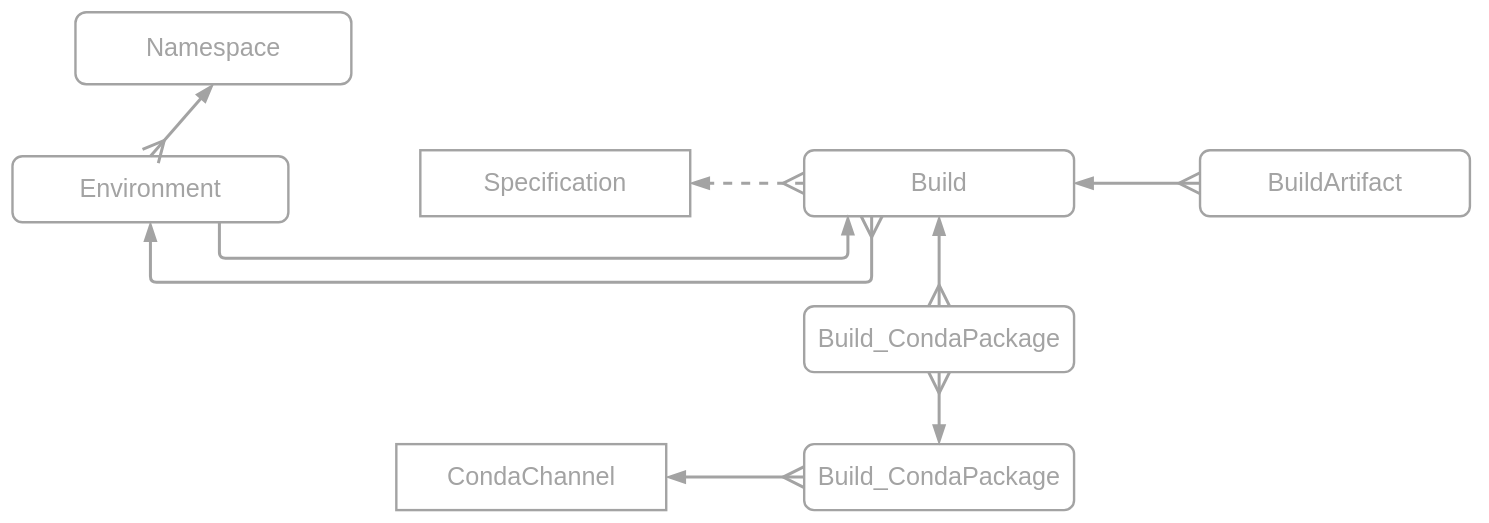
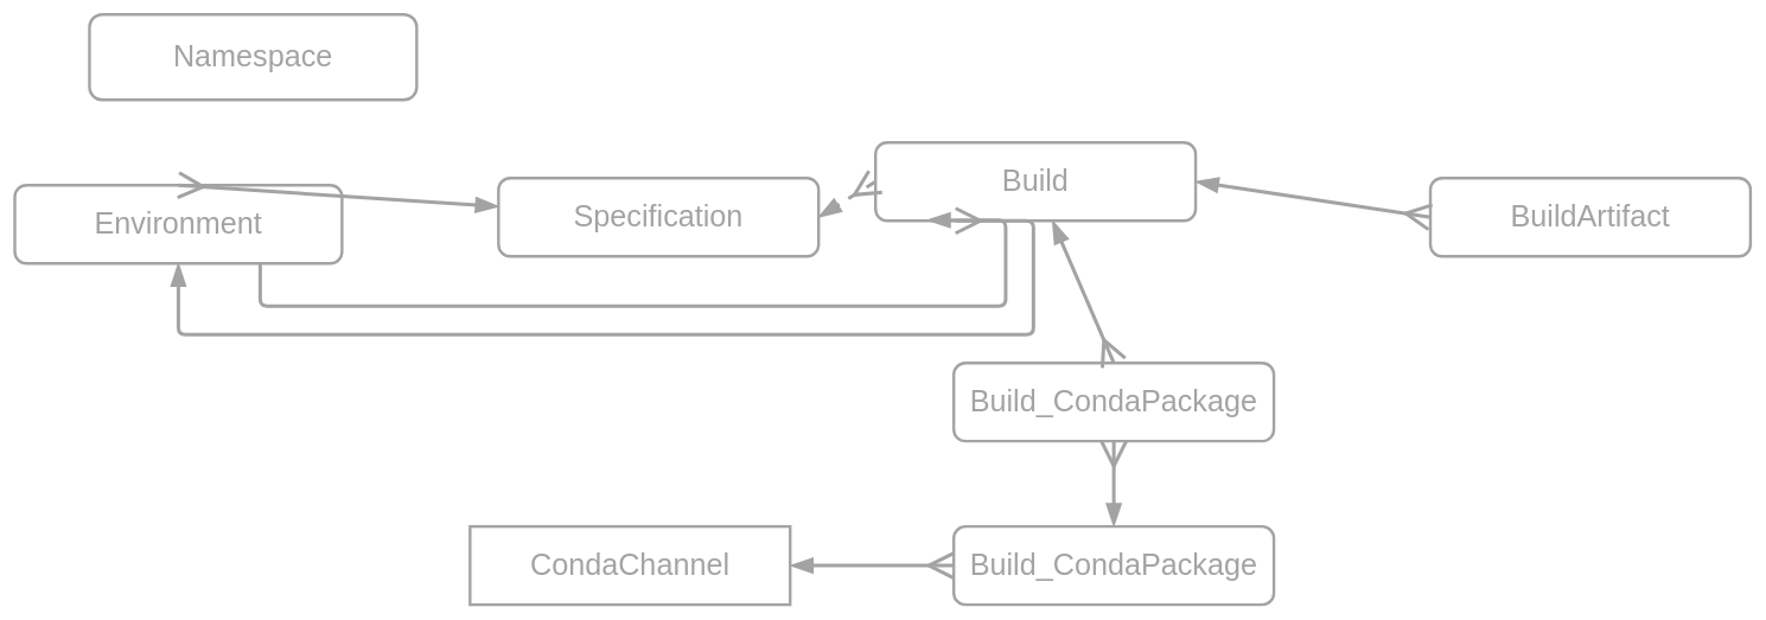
  <mxCell id="0" />
  <mxCell id="1" parent="0" />
  <mxCell id="2" value="&lt;font style=&quot;font-size: 42px;&quot;&gt;Namespace&lt;/font&gt;" style="rounded=1;whiteSpace=wrap;html=1;strokeColor=#A3A3A3;fontSize=42;labelBackgroundColor=none;fillColor=none;strokeWidth=4;fontColor=#A3A3A3;verticalAlign=middle;" vertex="1" parent="1"><mxGeometry x="125" y="20" width="460" height="120" as="geometry" /></mxCell>
  <mxCell id="3" style="edgeStyle=orthogonalEdgeStyle;rounded=1;orthogonalLoop=1;jettySize=auto;html=1;exitX=0.75;exitY=1;exitDx=0;exitDy=0;entryX=0.162;entryY=0.993;entryDx=0;entryDy=0;strokeColor=#A3A3A3;strokeWidth=5;fontSize=42;fontColor=#A3A3A3;startArrow=none;startFill=0;endArrow=blockThin;endFill=1;startSize=29;endSize=20;sourcePerimeterSpacing=0;targetPerimeterSpacing=0;entryPerimeter=0;" edge="1" parent="1" source="4" target="7"><mxGeometry relative="1" as="geometry"><Array as="points"><mxPoint x="365" y="430" /><mxPoint x="1413" y="430" /></Array></mxGeometry></mxCell>
  <mxCell id="4" value="&lt;font style=&quot;font-size: 42px;&quot;&gt;Environment&lt;/font&gt;" style="rounded=1;whiteSpace=wrap;html=1;strokeColor=#A3A3A3;fontSize=42;labelBackgroundColor=none;fillColor=none;strokeWidth=4;fontColor=#A3A3A3;verticalAlign=middle;" vertex="1" parent="1"><mxGeometry x="20" y="260" width="460" height="110" as="geometry" /></mxCell>
- <mxCell id="5" value="&lt;font style=&quot;font-size: 42px;&quot;&gt;Specification&lt;/font&gt;" style="whiteSpace=wrap;html=1;strokeColor=#A3A3A3;fontSize=42;labelBackgroundColor=none;fillColor=none;strokeWidth=4;fontColor=#A3A3A3;verticalAlign=middle;rounded=0;" vertex="1" parent="1"><mxGeometry x="700" y="250" width="450" height="110" as="geometry" /></mxCell>
+ <mxCell id="5" value="&lt;font style=&quot;font-size: 42px;&quot;&gt;Specification&lt;/font&gt;" style="rounded=1;whiteSpace=wrap;html=1;strokeColor=#A3A3A3;fontSize=42;labelBackgroundColor=none;fillColor=none;strokeWidth=4;fontColor=#A3A3A3;verticalAlign=middle;" vertex="1" parent="1"><mxGeometry x="700" y="250" width="450" height="110" as="geometry" /></mxCell>
  <mxCell id="6" style="edgeStyle=orthogonalEdgeStyle;rounded=1;orthogonalLoop=1;jettySize=auto;html=1;exitX=0.25;exitY=1;exitDx=0;exitDy=0;entryX=0.5;entryY=1;entryDx=0;entryDy=0;strokeColor=#A3A3A3;strokeWidth=5;fontSize=42;fontColor=#A3A3A3;startArrow=ERmany;startFill=0;endArrow=blockThin;endFill=1;startSize=29;endSize=20;sourcePerimeterSpacing=0;targetPerimeterSpacing=0;" edge="1" parent="1" source="7" target="4"><mxGeometry relative="1" as="geometry"><Array as="points"><mxPoint x="1452" y="470" /><mxPoint x="250" y="470" /></Array></mxGeometry></mxCell>
- <mxCell id="7" value="&lt;font style=&quot;font-size: 42px;&quot;&gt;Build&lt;/font&gt;" style="rounded=1;whiteSpace=wrap;html=1;strokeColor=#A3A3A3;fontSize=42;labelBackgroundColor=none;fillColor=none;strokeWidth=4;fontColor=#A3A3A3;verticalAlign=middle;" vertex="1" parent="1"><mxGeometry x="1340" y="250" width="450" height="110" as="geometry" /></mxCell>
- <mxCell id="8" value="&lt;font style=&quot;font-size: 42px;&quot;&gt;BuildArtifact&lt;/font&gt;" style="rounded=1;whiteSpace=wrap;html=1;strokeColor=#A3A3A3;fontSize=42;labelBackgroundColor=none;fillColor=none;strokeWidth=4;fontColor=#A3A3A3;verticalAlign=middle;" vertex="1" parent="1"><mxGeometry x="2000" y="250" width="450" height="110" as="geometry" /></mxCell>
+ <mxCell id="7" value="&lt;font style=&quot;font-size: 42px;&quot;&gt;Build&lt;/font&gt;" style="rounded=1;whiteSpace=wrap;html=1;strokeColor=#A3A3A3;fontSize=42;labelBackgroundColor=none;fillColor=none;strokeWidth=4;fontColor=#A3A3A3;verticalAlign=middle;" vertex="1" parent="1"><mxGeometry x="1230" y="200" width="450" height="110" as="geometry" /></mxCell>
+ <mxCell id="8" value="&lt;font style=&quot;font-size: 42px;&quot;&gt;BuildArtifact&lt;/font&gt;" style="rounded=1;whiteSpace=wrap;html=1;strokeColor=#A3A3A3;fontSize=42;labelBackgroundColor=none;fillColor=none;strokeWidth=4;fontColor=#A3A3A3;verticalAlign=middle;" vertex="1" parent="1"><mxGeometry x="2010" y="250" width="450" height="110" as="geometry" /></mxCell>
  <mxCell id="9" value="&lt;font style=&quot;font-size: 42px;&quot;&gt;Build_CondaPackage&lt;/font&gt;" style="rounded=1;whiteSpace=wrap;html=1;strokeColor=#A3A3A3;fontSize=42;labelBackgroundColor=none;fillColor=none;strokeWidth=4;fontColor=#A3A3A3;verticalAlign=middle;" vertex="1" parent="1"><mxGeometry x="1340" y="510" width="450" height="110" as="geometry" /></mxCell>
  <mxCell id="10" value="&lt;font style=&quot;font-size: 42px;&quot;&gt;Build_CondaPackage&lt;/font&gt;" style="rounded=1;whiteSpace=wrap;html=1;strokeColor=#A3A3A3;fontSize=42;labelBackgroundColor=none;fillColor=none;strokeWidth=4;fontColor=#A3A3A3;verticalAlign=middle;" vertex="1" parent="1"><mxGeometry x="1340" y="740" width="450" height="110" as="geometry" /></mxCell>
  <mxCell id="11" value="&lt;font style=&quot;font-size: 42px;&quot;&gt;CondaChannel&lt;/font&gt;" style="whiteSpace=wrap;html=1;strokeColor=#A3A3A3;fontSize=42;labelBackgroundColor=none;fillColor=none;strokeWidth=4;fontColor=#A3A3A3;verticalAlign=middle;rounded=0;" vertex="1" parent="1"><mxGeometry x="660" y="740" width="450" height="110" as="geometry" /></mxCell>
- <mxCell id="12" value="" style="endArrow=blockThin;html=1;rounded=0;fontSize=42;fontColor=#A3A3A3;exitX=0.5;exitY=0;exitDx=0;exitDy=0;entryX=0.5;entryY=1;entryDx=0;entryDy=0;strokeColor=#A3A3A3;endFill=1;startSize=29;endSize=20;strokeWidth=5;startArrow=ERmany;startFill=0;targetPerimeterSpacing=0;sourcePerimeterSpacing=0;" edge="1" parent="1" source="4" target="2"><mxGeometry width="50" height="50" relative="1" as="geometry"><mxPoint x="930" y="570" as="sourcePoint" /><mxPoint x="980" y="520" as="targetPoint" /></mxGeometry></mxCell>
+ <mxCell id="12" value="" style="endArrow=blockThin;html=1;rounded=0;fontSize=42;fontColor=#A3A3A3;exitX=0.5;exitY=0;exitDx=0;exitDy=0;strokeColor=#A3A3A3;endFill=1;startSize=29;endSize=20;strokeWidth=5;startArrow=ERmany;startFill=0;targetPerimeterSpacing=0;sourcePerimeterSpacing=0;" edge="1" parent="1" source="4" target="5"><mxGeometry width="50" height="50" relative="1" as="geometry"><mxPoint x="930" y="570" as="sourcePoint" /><mxPoint x="980" y="520" as="targetPoint" /></mxGeometry></mxCell>
  <mxCell id="13" value="" style="endArrow=blockThin;html=1;rounded=0;fontSize=42;fontColor=#A3A3A3;exitX=0;exitY=0.5;exitDx=0;exitDy=0;entryX=1;entryY=0.5;entryDx=0;entryDy=0;strokeColor=#A3A3A3;endFill=1;startSize=29;endSize=20;strokeWidth=5;startArrow=ERmany;startFill=0;targetPerimeterSpacing=0;sourcePerimeterSpacing=0;dashed=1;" edge="1" parent="1" source="7" target="5"><mxGeometry width="50" height="50" relative="1" as="geometry"><mxPoint x="1190" y="410" as="sourcePoint" /><mxPoint x="1190" y="300" as="targetPoint" /></mxGeometry></mxCell>
  <mxCell id="14" value="" style="endArrow=blockThin;html=1;rounded=0;fontSize=42;fontColor=#A3A3A3;exitX=0;exitY=0.5;exitDx=0;exitDy=0;entryX=1;entryY=0.5;entryDx=0;entryDy=0;strokeColor=#A3A3A3;endFill=1;startSize=29;endSize=20;strokeWidth=5;startArrow=ERmany;startFill=0;targetPerimeterSpacing=0;sourcePerimeterSpacing=0;" edge="1" parent="1" source="8" target="7"><mxGeometry width="50" height="50" relative="1" as="geometry"><mxPoint x="2000" y="315" as="sourcePoint" /><mxPoint x="1810" y="315" as="targetPoint" /></mxGeometry></mxCell>
  <mxCell id="15" value="" style="endArrow=blockThin;html=1;rounded=0;fontSize=42;fontColor=#A3A3A3;exitX=0.5;exitY=0;exitDx=0;exitDy=0;strokeColor=#A3A3A3;endFill=1;startSize=29;endSize=20;strokeWidth=5;startArrow=ERmany;startFill=0;targetPerimeterSpacing=0;sourcePerimeterSpacing=0;" edge="1" parent="1" source="9" target="7"><mxGeometry width="50" height="50" relative="1" as="geometry"><mxPoint x="1790" y="440" as="sourcePoint" /><mxPoint x="1570" y="440" as="targetPoint" /></mxGeometry></mxCell>
  <mxCell id="16" value="" style="endArrow=blockThin;html=1;rounded=0;fontSize=42;fontColor=#A3A3A3;strokeColor=#A3A3A3;endFill=1;startSize=29;endSize=20;strokeWidth=5;startArrow=ERmany;startFill=0;targetPerimeterSpacing=0;sourcePerimeterSpacing=0;exitX=0.5;exitY=1;exitDx=0;exitDy=0;entryX=0.5;entryY=0;entryDx=0;entryDy=0;" edge="1" parent="1" source="9" target="10"><mxGeometry width="50" height="50" relative="1" as="geometry"><mxPoint x="1580" y="660" as="sourcePoint" /><mxPoint x="1580" y="820" as="targetPoint" /></mxGeometry></mxCell>
  <mxCell id="17" value="" style="endArrow=blockThin;html=1;rounded=0;fontSize=42;fontColor=#A3A3A3;exitX=0;exitY=0.5;exitDx=0;exitDy=0;entryX=1;entryY=0.5;entryDx=0;entryDy=0;strokeColor=#A3A3A3;endFill=1;startSize=29;endSize=20;strokeWidth=5;startArrow=ERmany;startFill=0;targetPerimeterSpacing=0;sourcePerimeterSpacing=0;" edge="1" parent="1" source="10" target="11"><mxGeometry width="50" height="50" relative="1" as="geometry"><mxPoint x="1330" y="710" as="sourcePoint" /><mxPoint x="1140" y="710" as="targetPoint" /></mxGeometry></mxCell>
